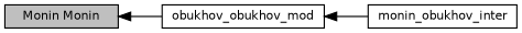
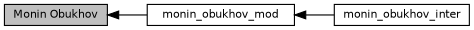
  digraph {
    rankdir=LR
    node [color=black fillcolor=white fontname=Helvetica fontsize=10 shape=box style=filled]
    edge [dir=back fontname=Helvetica fontsize=10 labelfontname=Helvetica labelfontsize=10 shape=plaintext style=solid]
    n1 [height=0.2 label=monin_obukhov_inter width=0.4]
-   n2 [fillcolor=grey75 fontcolor=black height=0.2 label="Monin Monin" width=0.4]
-   n3 [height=0.2 label=obukhov_obukhov_mod width=0.4]
+   n2 [fillcolor=grey75 fontcolor=black height=0.2 label="Monin Obukhov" width=0.4]
+   n3 [height=0.2 label=monin_obukhov_mod width=0.4]
    n2 -> n3
    n3 -> n1
  }
